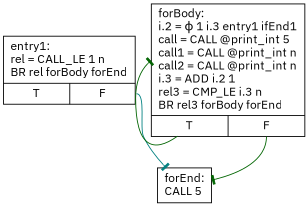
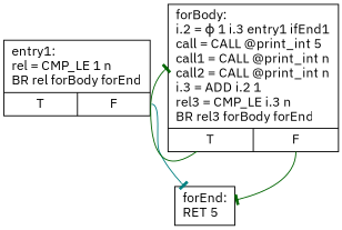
  digraph {
    fontname="IBM Plex Sans"
    node [fontname="IBM Plex Sans" shape=record]
    edge [arrowhead=tee color=darkgreen fontname="IBM Plex Sans" tailport=f]
-   n1 [label="{entry1:\lrel = CALL_LE 1 n\lBR rel forBody forEnd\l|{<t> T|<f> F}}"]
-   n2 [label="{forEnd:\lCALL 5\l}"]
+   n1 [label="{entry1:\lrel = CMP_LE 1 n\lBR rel forBody forEnd\l|{<t> T|<f> F}}"]
+   n2 [label="{forEnd:\lRET 5\l}"]
    n3 [label="{forBody:\li.2 = ϕ 1 i.3 entry1 ifEnd1\lcall = CALL @print_int 5\lcall1 = CALL @print_int n\lcall2 = CALL @print_int n\li.3 = ADD i.2 1\lrel3 = CMP_LE i.3 n\lBR rel3 forBody forEnd\l|{<t> T|<f> F}}"]
    n1 -> n2 [color=teal]
    n3 -> n2
    n3 -> n3 [tailport=t]
  }
